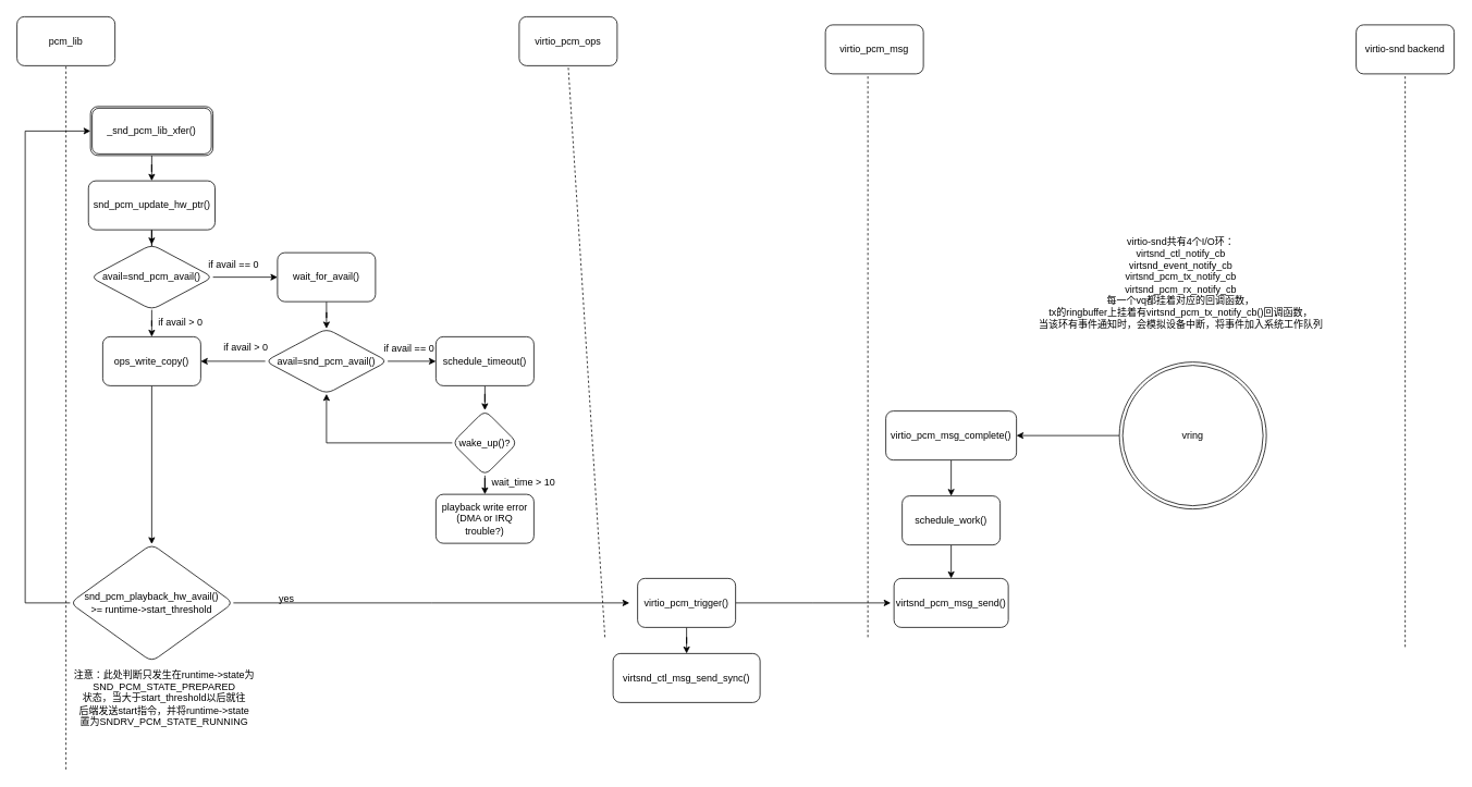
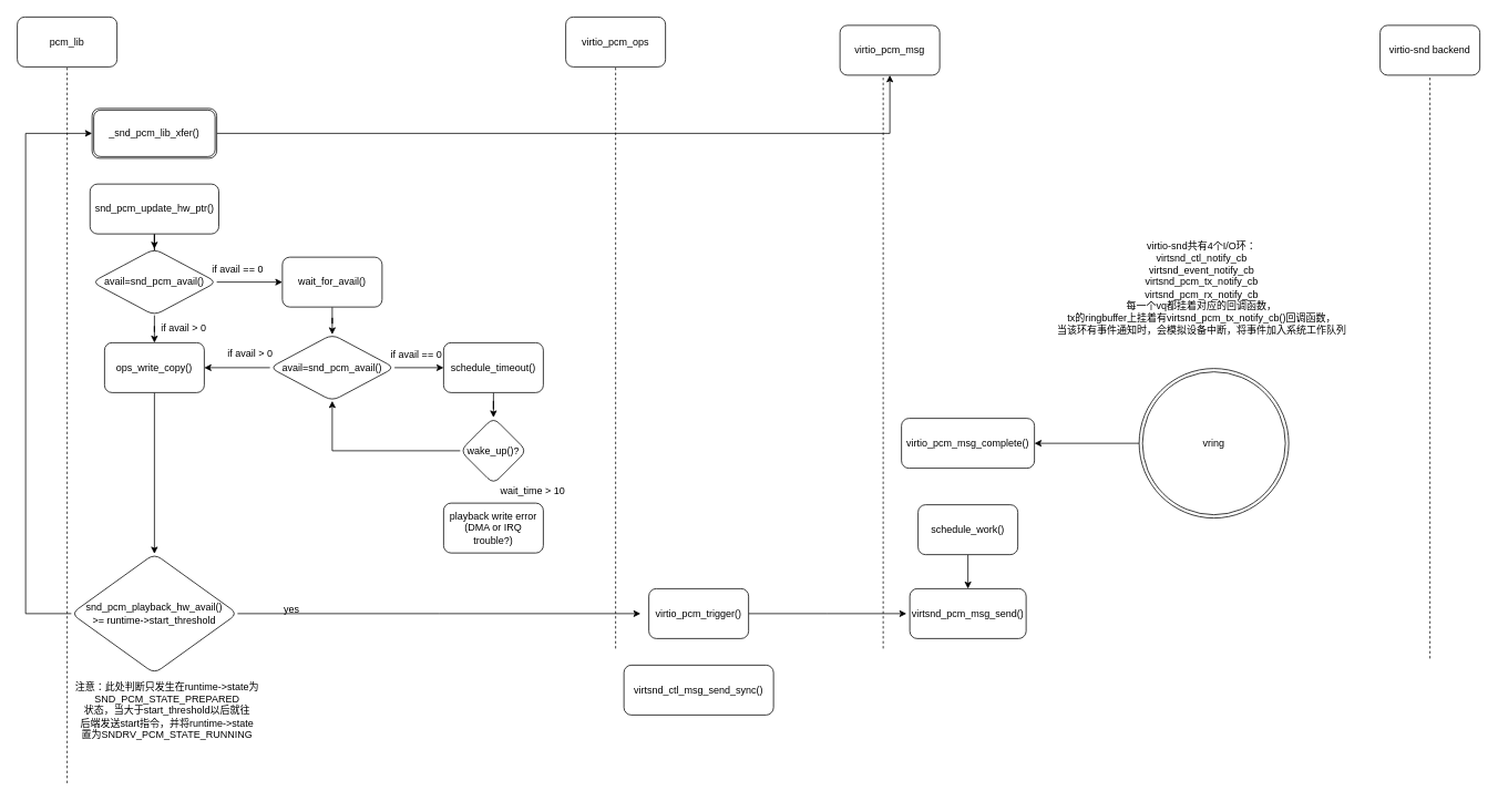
  <mxCell id="0" />
  <mxCell id="1" parent="0" />
  <mxCell id="2" value="pcm_lib" style="rounded=1;whiteSpace=wrap;html=1;" vertex="1" parent="1"><mxGeometry x="20" y="20" width="120" height="60" as="geometry" /></mxCell>
  <mxCell id="3" value="" style="endArrow=none;dashed=1;html=1;rounded=0;entryX=0.5;entryY=1;entryDx=0;entryDy=0;" edge="1" parent="1" target="2"><mxGeometry width="50" height="50" relative="1" as="geometry"><mxPoint x="80" y="942" as="sourcePoint" /><mxPoint x="390" y="150" as="targetPoint" /></mxGeometry></mxCell>
- <mxCell id="4" value="" style="edgeStyle=orthogonalEdgeStyle;rounded=0;orthogonalLoop=1;jettySize=auto;html=1;" edge="1" parent="1" source="5" target="7"><mxGeometry relative="1" as="geometry" /></mxCell>
+ <mxCell id="4" value="" style="edgeStyle=orthogonalEdgeStyle;rounded=0;orthogonalLoop=1;jettySize=auto;html=1;" edge="1" parent="1" source="5" target="50"><mxGeometry relative="1" as="geometry" /></mxCell>
  <mxCell id="5" value="_snd_pcm_lib_xfer()" style="shape=ext;double=1;rounded=1;whiteSpace=wrap;html=1;" vertex="1" parent="1"><mxGeometry x="110" y="130" width="150" height="60" as="geometry" /></mxCell>
  <mxCell id="6" value="" style="edgeStyle=orthogonalEdgeStyle;rounded=0;orthogonalLoop=1;jettySize=auto;html=1;" edge="1" parent="1" source="7" target="10"><mxGeometry relative="1" as="geometry" /></mxCell>
  <mxCell id="7" value="snd_pcm_update_hw_ptr()" style="whiteSpace=wrap;html=1;rounded=1;" vertex="1" parent="1"><mxGeometry x="107.5" y="221" width="155" height="60" as="geometry" /></mxCell>
  <mxCell id="8" value="" style="edgeStyle=orthogonalEdgeStyle;rounded=0;orthogonalLoop=1;jettySize=auto;html=1;" edge="1" parent="1" source="10" target="12"><mxGeometry relative="1" as="geometry" /></mxCell>
  <mxCell id="9" value="" style="edgeStyle=orthogonalEdgeStyle;rounded=0;orthogonalLoop=1;jettySize=auto;html=1;" edge="1" parent="1" source="10" target="15"><mxGeometry relative="1" as="geometry" /></mxCell>
  <mxCell id="10" value="avail=snd_pcm_avail()" style="rhombus;whiteSpace=wrap;html=1;rounded=1;" vertex="1" parent="1"><mxGeometry x="110" y="299" width="150" height="80" as="geometry" /></mxCell>
  <mxCell id="11" value="" style="edgeStyle=orthogonalEdgeStyle;rounded=0;orthogonalLoop=1;jettySize=auto;html=1;" edge="1" parent="1" source="12" target="22"><mxGeometry relative="1" as="geometry" /></mxCell>
  <mxCell id="12" value="wait_for_avail()" style="whiteSpace=wrap;html=1;rounded=1;" vertex="1" parent="1"><mxGeometry x="339" y="309" width="120" height="60" as="geometry" /></mxCell>
  <mxCell id="13" value="if avail == 0" style="text;html=1;align=center;verticalAlign=middle;resizable=0;points=[];autosize=1;strokeColor=none;fillColor=none;" vertex="1" parent="1"><mxGeometry x="245" y="309" width="80" height="30" as="geometry" /></mxCell>
  <mxCell id="14" value="" style="edgeStyle=orthogonalEdgeStyle;rounded=0;orthogonalLoop=1;jettySize=auto;html=1;" edge="1" parent="1" source="15" target="19"><mxGeometry relative="1" as="geometry" /></mxCell>
  <mxCell id="15" value="ops_write_copy()" style="whiteSpace=wrap;html=1;rounded=1;" vertex="1" parent="1"><mxGeometry x="125" y="412" width="120" height="60" as="geometry" /></mxCell>
  <mxCell id="16" value="if avail &amp;gt; 0" style="text;html=1;align=center;verticalAlign=middle;resizable=0;points=[];autosize=1;strokeColor=none;fillColor=none;" vertex="1" parent="1"><mxGeometry x="180" y="379" width="80" height="30" as="geometry" /></mxCell>
  <mxCell id="17" style="edgeStyle=orthogonalEdgeStyle;rounded=0;orthogonalLoop=1;jettySize=auto;html=1;" edge="1" parent="1" source="19"><mxGeometry relative="1" as="geometry"><mxPoint x="770" y="738" as="targetPoint" /></mxGeometry></mxCell>
  <mxCell id="18" style="edgeStyle=orthogonalEdgeStyle;rounded=0;orthogonalLoop=1;jettySize=auto;html=1;exitX=0;exitY=0.5;exitDx=0;exitDy=0;entryX=0;entryY=0.5;entryDx=0;entryDy=0;" edge="1" parent="1" source="19" target="5"><mxGeometry relative="1" as="geometry"><Array as="points"><mxPoint x="30" y="738" /><mxPoint x="30" y="160" /></Array></mxGeometry></mxCell>
  <mxCell id="19" value="snd_pcm_playback_hw_avail() &lt;br&gt;&amp;gt;= runtime-&amp;gt;start_threshold" style="rhombus;whiteSpace=wrap;html=1;rounded=1;" vertex="1" parent="1"><mxGeometry x="85" y="666" width="200" height="144" as="geometry" /></mxCell>
  <mxCell id="20" value="" style="edgeStyle=orthogonalEdgeStyle;rounded=0;orthogonalLoop=1;jettySize=auto;html=1;" edge="1" parent="1" source="22" target="24"><mxGeometry relative="1" as="geometry" /></mxCell>
  <mxCell id="21" value="" style="edgeStyle=orthogonalEdgeStyle;rounded=0;orthogonalLoop=1;jettySize=auto;html=1;" edge="1" parent="1" source="22" target="15"><mxGeometry relative="1" as="geometry" /></mxCell>
  <mxCell id="22" value="avail=snd_pcm_avail()" style="rhombus;whiteSpace=wrap;html=1;rounded=1;" vertex="1" parent="1"><mxGeometry x="324" y="402" width="150" height="80" as="geometry" /></mxCell>
  <mxCell id="23" value="" style="edgeStyle=orthogonalEdgeStyle;rounded=0;orthogonalLoop=1;jettySize=auto;html=1;" edge="1" parent="1" source="24" target="29"><mxGeometry relative="1" as="geometry" /></mxCell>
  <mxCell id="24" value="schedule_timeout()" style="whiteSpace=wrap;html=1;rounded=1;" vertex="1" parent="1"><mxGeometry x="533" y="412" width="120" height="60" as="geometry" /></mxCell>
  <mxCell id="25" value="if avail == 0" style="text;html=1;align=center;verticalAlign=middle;resizable=0;points=[];autosize=1;strokeColor=none;fillColor=none;" vertex="1" parent="1"><mxGeometry x="460" y="412" width="80" height="30" as="geometry" /></mxCell>
  <mxCell id="26" value="if avail &amp;gt; 0" style="text;html=1;align=center;verticalAlign=middle;resizable=0;points=[];autosize=1;strokeColor=none;fillColor=none;" vertex="1" parent="1"><mxGeometry x="260" y="410" width="80" height="30" as="geometry" /></mxCell>
  <mxCell id="27" style="edgeStyle=orthogonalEdgeStyle;rounded=0;orthogonalLoop=1;jettySize=auto;html=1;entryX=0.5;entryY=1;entryDx=0;entryDy=0;" edge="1" parent="1" source="29" target="22"><mxGeometry relative="1" as="geometry" /></mxCell>
- <mxCell id="28" value="" style="edgeStyle=orthogonalEdgeStyle;rounded=0;orthogonalLoop=1;jettySize=auto;html=1;" edge="1" parent="1" source="29" target="30"><mxGeometry relative="1" as="geometry" /></mxCell>
  <mxCell id="29" value="wake_up()?" style="rhombus;whiteSpace=wrap;html=1;rounded=1;" vertex="1" parent="1"><mxGeometry x="553" y="502" width="80" height="80" as="geometry" /></mxCell>
  <mxCell id="30" value="playback write error (DMA or IRQ trouble?)" style="whiteSpace=wrap;html=1;rounded=1;" vertex="1" parent="1"><mxGeometry x="533" y="605" width="120" height="60" as="geometry" /></mxCell>
  <mxCell id="31" value="wait_time &amp;gt; 10" style="text;html=1;align=center;verticalAlign=middle;resizable=0;points=[];autosize=1;strokeColor=none;fillColor=none;" vertex="1" parent="1"><mxGeometry x="590" y="575" width="100" height="30" as="geometry" /></mxCell>
- <mxCell id="32" value="virtio_pcm_ops" style="rounded=1;whiteSpace=wrap;html=1;" vertex="1" parent="1"><mxGeometry x="635" y="20" width="120" height="60" as="geometry" /></mxCell>
+ <mxCell id="32" value="virtio_pcm_ops" style="rounded=1;whiteSpace=wrap;html=1;" vertex="1" parent="1"><mxGeometry x="680" y="20" width="120" height="60" as="geometry" /></mxCell>
  <mxCell id="33" value="" style="endArrow=none;dashed=1;html=1;rounded=0;entryX=0.5;entryY=1;entryDx=0;entryDy=0;" edge="1" parent="1" target="32"><mxGeometry width="50" height="50" relative="1" as="geometry"><mxPoint x="740" y="780" as="sourcePoint" /><mxPoint x="400" y="160" as="targetPoint" /></mxGeometry></mxCell>
  <mxCell id="34" value="yes" style="text;html=1;align=center;verticalAlign=middle;resizable=0;points=[];autosize=1;strokeColor=none;fillColor=none;" vertex="1" parent="1"><mxGeometry x="330" y="718" width="40" height="30" as="geometry" /></mxCell>
  <mxCell id="35" value="virtio-snd backend" style="rounded=1;whiteSpace=wrap;html=1;" vertex="1" parent="1"><mxGeometry x="1660" y="30" width="120" height="60" as="geometry" /></mxCell>
  <mxCell id="36" value="" style="endArrow=none;dashed=1;html=1;rounded=0;entryX=0.5;entryY=1;entryDx=0;entryDy=0;" edge="1" parent="1"><mxGeometry width="50" height="50" relative="1" as="geometry"><mxPoint x="1062" y="780" as="sourcePoint" /><mxPoint x="1062" y="80" as="targetPoint" /></mxGeometry></mxCell>
  <mxCell id="37" style="edgeStyle=orthogonalEdgeStyle;rounded=0;orthogonalLoop=1;jettySize=auto;html=1;entryX=0;entryY=0.5;entryDx=0;entryDy=0;" edge="1" parent="1" source="39"><mxGeometry relative="1" as="geometry"><mxPoint x="1090" y="738" as="targetPoint" /></mxGeometry></mxCell>
- <mxCell id="38" value="" style="edgeStyle=orthogonalEdgeStyle;rounded=0;orthogonalLoop=1;jettySize=auto;html=1;" edge="1" parent="1" source="39" target="40"><mxGeometry relative="1" as="geometry" /></mxCell>
  <mxCell id="39" value="virtio_pcm_trigger()" style="rounded=1;whiteSpace=wrap;html=1;" vertex="1" parent="1"><mxGeometry x="780" y="708" width="120" height="60" as="geometry" /></mxCell>
  <mxCell id="40" value="virtsnd_ctl_msg_send_sync()" style="rounded=1;whiteSpace=wrap;html=1;" vertex="1" parent="1"><mxGeometry x="750" y="800" width="180" height="60" as="geometry" /></mxCell>
  <mxCell id="41" value="注意：此处判断只发生在runtime-&amp;gt;state为&lt;br style=&quot;border-color: var(--border-color);&quot;&gt;SND_PCM_STATE_PREPARED&lt;br style=&quot;border-color: var(--border-color);&quot;&gt;状态，当大于start_threshold以后就往&lt;br&gt;后端发送start指令，并将runtime-&amp;gt;state&lt;br style=&quot;border-color: var(--border-color);&quot;&gt;置为SNDRV_PCM_STATE_RUNNING" style="text;html=1;align=center;verticalAlign=middle;resizable=0;points=[];autosize=1;strokeColor=none;fillColor=none;" vertex="1" parent="1"><mxGeometry x="80" y="810" width="240" height="90" as="geometry" /></mxCell>
  <mxCell id="42" value="" style="edgeStyle=orthogonalEdgeStyle;rounded=0;orthogonalLoop=1;jettySize=auto;html=1;" edge="1" parent="1" source="43" target="46"><mxGeometry relative="1" as="geometry" /></mxCell>
  <mxCell id="43" value="vring" style="ellipse;shape=doubleEllipse;whiteSpace=wrap;html=1;aspect=fixed;" vertex="1" parent="1"><mxGeometry x="1370" y="443" width="180" height="180" as="geometry" /></mxCell>
  <mxCell id="44" value="virtio-snd共有4个I/O环：&lt;br&gt;virtsnd_ctl_notify_cb&lt;br&gt;virtsnd_event_notify_cb&lt;br&gt;virtsnd_pcm_tx_notify_cb&lt;br&gt;virtsnd_pcm_rx_notify_cb&lt;br&gt;每一个vq都挂着对应的回调函数，&lt;br&gt;tx的ringbuffer上挂着有virtsnd_pcm_tx_notify_cb()回调函数，&lt;br&gt;当该环有事件通知时，会模拟设备中断，将事件加入系统工作队列" style="text;html=1;align=center;verticalAlign=middle;resizable=0;points=[];autosize=1;strokeColor=none;fillColor=none;" vertex="1" parent="1"><mxGeometry x="1260" y="281" width="370" height="130" as="geometry" /></mxCell>
- <mxCell id="45" value="" style="edgeStyle=orthogonalEdgeStyle;rounded=0;orthogonalLoop=1;jettySize=auto;html=1;" edge="1" parent="1" source="46" target="48"><mxGeometry relative="1" as="geometry" /></mxCell>
  <mxCell id="46" value="virtio_pcm_msg_complete()" style="rounded=1;whiteSpace=wrap;html=1;" vertex="1" parent="1"><mxGeometry x="1084" y="503" width="160" height="60" as="geometry" /></mxCell>
  <mxCell id="47" value="" style="edgeStyle=orthogonalEdgeStyle;rounded=0;orthogonalLoop=1;jettySize=auto;html=1;" edge="1" parent="1" source="48" target="49"><mxGeometry relative="1" as="geometry" /></mxCell>
  <mxCell id="48" value="schedule_work()" style="whiteSpace=wrap;html=1;rounded=1;" vertex="1" parent="1"><mxGeometry x="1104" y="607" width="120" height="60" as="geometry" /></mxCell>
  <mxCell id="49" value="virtsnd_pcm_msg_send()" style="whiteSpace=wrap;html=1;rounded=1;" vertex="1" parent="1"><mxGeometry x="1094" y="708" width="140" height="60" as="geometry" /></mxCell>
  <mxCell id="50" value="virtio_pcm_msg" style="rounded=1;whiteSpace=wrap;html=1;" vertex="1" parent="1"><mxGeometry x="1010" y="30" width="120" height="60" as="geometry" /></mxCell>
  <mxCell id="51" value="" style="endArrow=none;dashed=1;html=1;rounded=0;entryX=0.5;entryY=1;entryDx=0;entryDy=0;" edge="1" parent="1"><mxGeometry width="50" height="50" relative="1" as="geometry"><mxPoint x="1720" y="792" as="sourcePoint" /><mxPoint x="1720" y="92" as="targetPoint" /></mxGeometry></mxCell>
